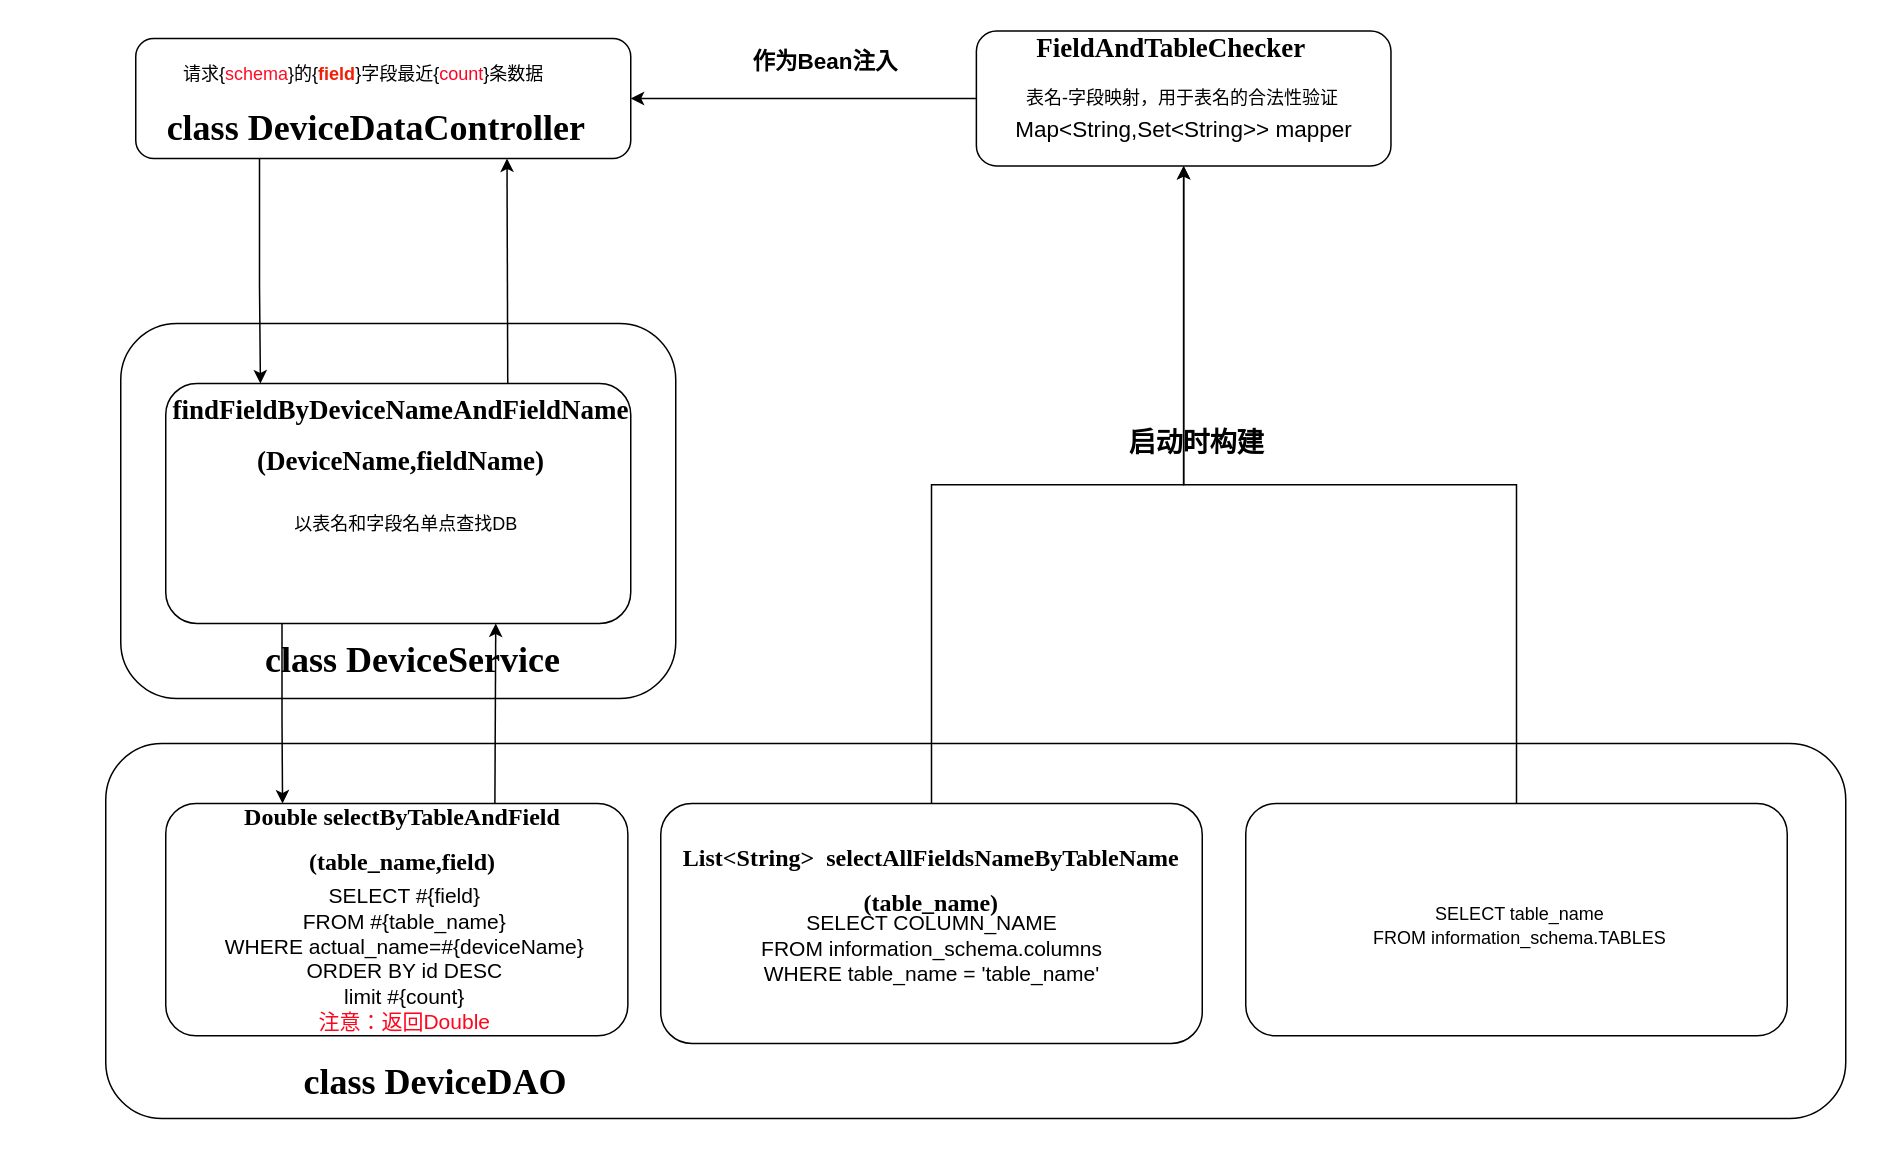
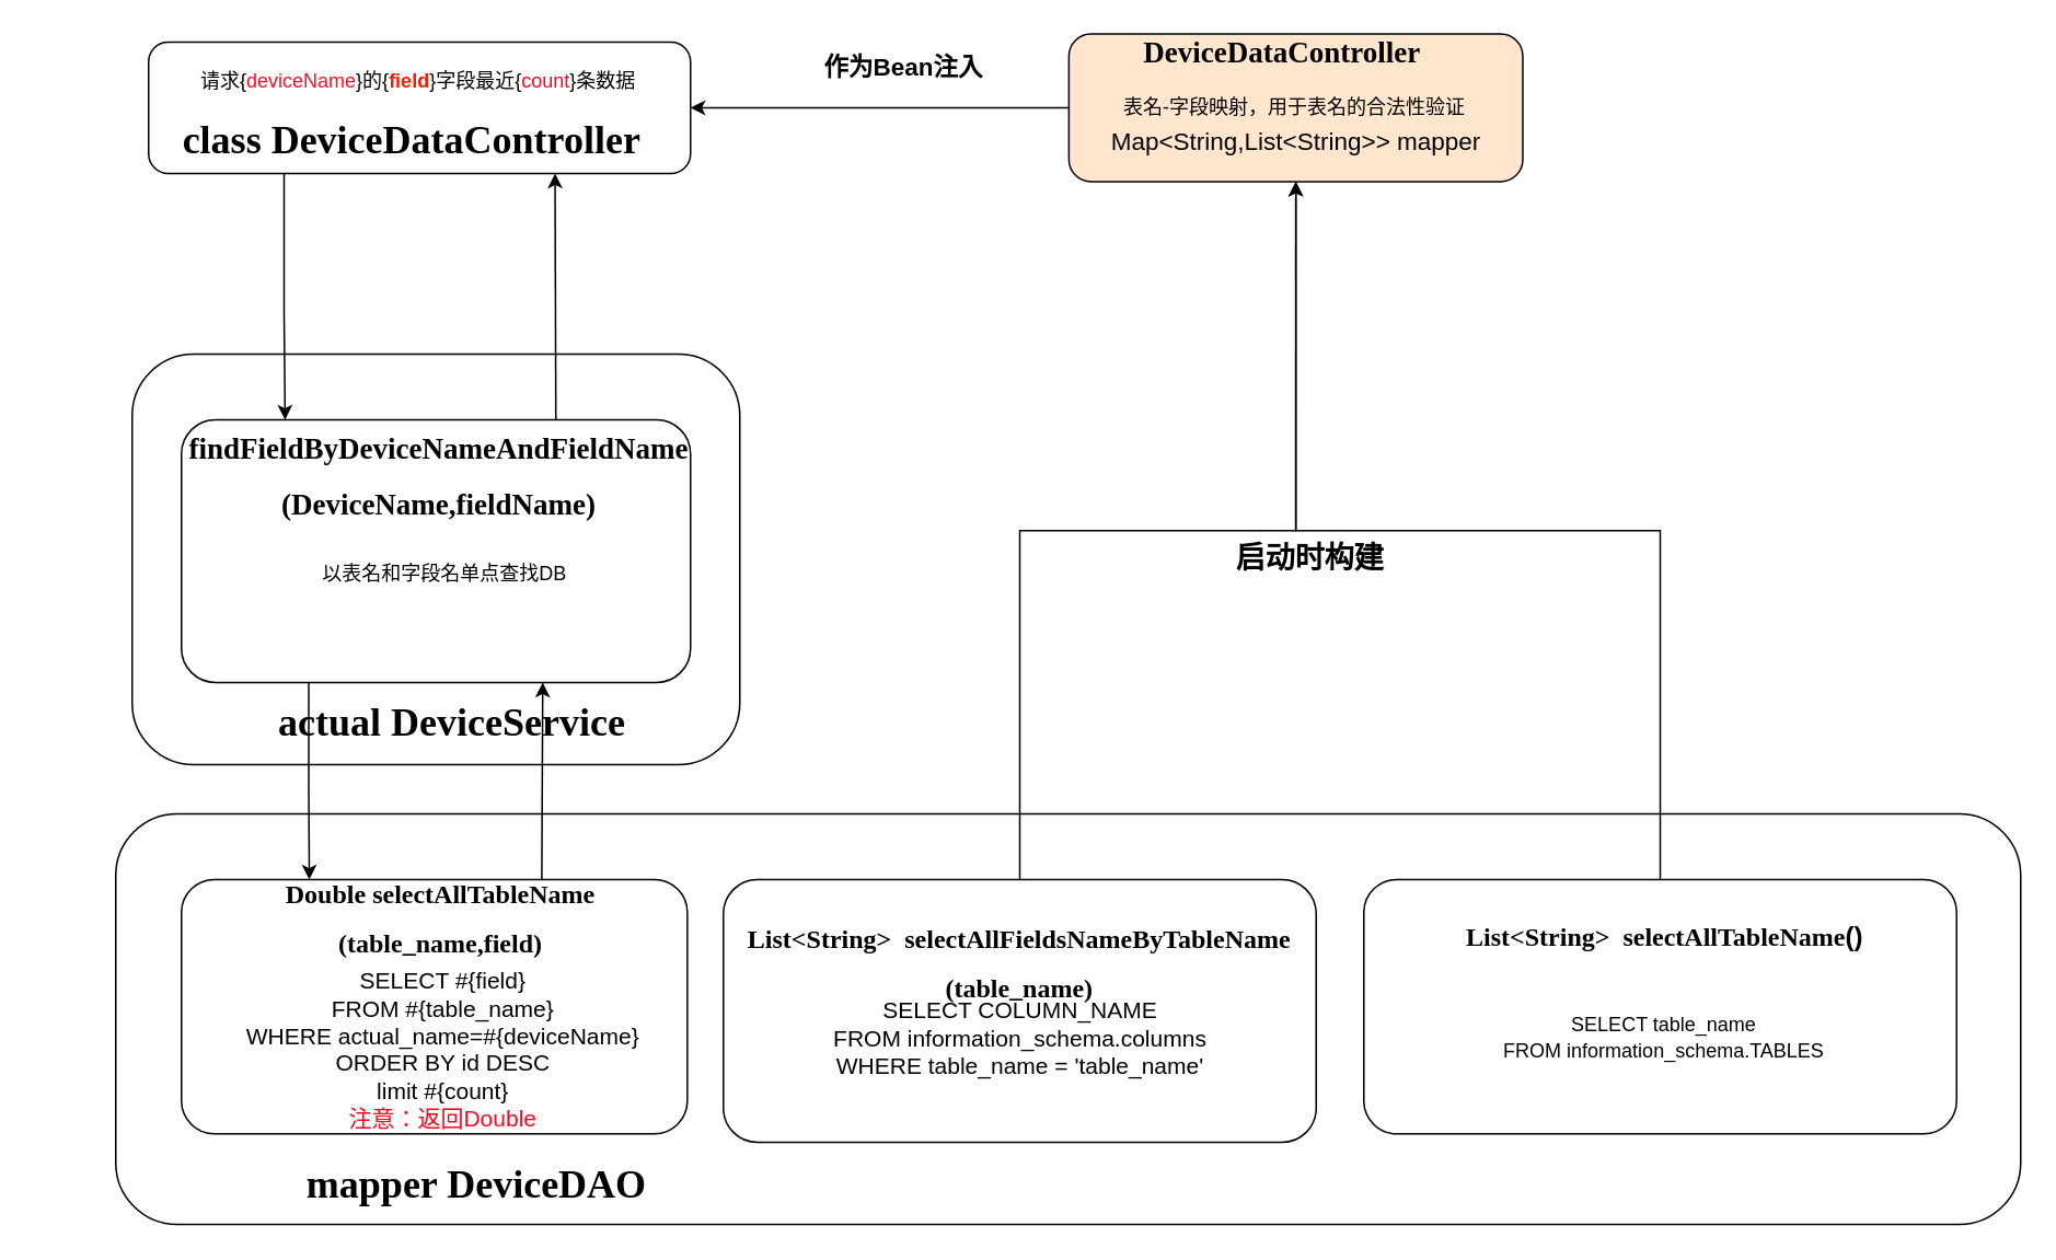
  <mxCell id="0" />
  <mxCell id="1" parent="0" />
  <mxCell id="2" value="" style="rounded=1;whiteSpace=wrap;html=1;" parent="1" vertex="1"><mxGeometry x="70" y="495" width="1160" height="250" as="geometry" /></mxCell>
  <mxCell id="3" value="" style="rounded=1;whiteSpace=wrap;html=1;" parent="1" vertex="1"><mxGeometry x="80" y="215" width="370" height="250" as="geometry" /></mxCell>
- <mxCell id="4" value="&lt;h1 style=&quot;border-color: var(--border-color);&quot;&gt;&lt;font style=&quot;border-color: var(--border-color);&quot; face=&quot;Times New Roman&quot;&gt;class DeviceDAO&lt;/font&gt;&lt;/h1&gt;" style="text;html=1;strokeColor=none;fillColor=none;align=center;verticalAlign=middle;whiteSpace=wrap;rounded=0;" parent="1" vertex="1"><mxGeometry x="20" y="706.29" width="540" height="29.032" as="geometry" /></mxCell>
+ <mxCell id="4" value="&lt;h1 style=&quot;border-color: var(--border-color);&quot;&gt;&lt;font style=&quot;border-color: var(--border-color);&quot; face=&quot;Times New Roman&quot;&gt;mapper DeviceDAO&lt;/font&gt;&lt;/h1&gt;" style="text;html=1;strokeColor=none;fillColor=none;align=center;verticalAlign=middle;whiteSpace=wrap;rounded=0;" parent="1" vertex="1"><mxGeometry x="20" y="706.29" width="540" height="29.032" as="geometry" /></mxCell>
  <mxCell id="5" value="" style="group" parent="1" vertex="1" connectable="0"><mxGeometry x="110" y="535" width="310" height="154.84" as="geometry" /></mxCell>
  <mxCell id="6" value="" style="group" parent="5" vertex="1" connectable="0"><mxGeometry width="310" height="154.84" as="geometry" /></mxCell>
  <mxCell id="7" value="" style="group" parent="6" vertex="1" connectable="0"><mxGeometry width="310" height="154.84" as="geometry" /></mxCell>
  <mxCell id="8" value="" style="rounded=1;whiteSpace=wrap;html=1;arcSize=13;" parent="7" vertex="1"><mxGeometry width="308.075" height="154.84" as="geometry" /></mxCell>
- <mxCell id="9" value="&lt;h1 style=&quot;border-color: var(--border-color); font-size: 16px;&quot;&gt;&lt;font style=&quot;border-color: var(--border-color); font-size: 16px;&quot; face=&quot;Times New Roman&quot;&gt;Double selectByTableAndField&lt;/font&gt;&lt;/h1&gt;&lt;h1 style=&quot;border-color: var(--border-color); font-size: 16px;&quot;&gt;&lt;font style=&quot;border-color: var(--border-color); font-size: 16px;&quot; face=&quot;Times New Roman&quot;&gt;(table_name,field)&lt;/font&gt;&lt;/h1&gt;" style="text;html=1;strokeColor=none;fillColor=none;align=center;verticalAlign=middle;whiteSpace=wrap;rounded=0;fontSize=16;spacing=2;" parent="7" vertex="1"><mxGeometry x="5.776" y="9.677" width="304.224" height="29.032" as="geometry" /></mxCell>
+ <mxCell id="9" value="&lt;h1 style=&quot;border-color: var(--border-color); font-size: 16px;&quot;&gt;&lt;font style=&quot;border-color: var(--border-color); font-size: 16px;&quot; face=&quot;Times New Roman&quot;&gt;Double selectAllTableName&lt;/font&gt;&lt;/h1&gt;&lt;h1 style=&quot;border-color: var(--border-color); font-size: 16px;&quot;&gt;&lt;font style=&quot;border-color: var(--border-color); font-size: 16px;&quot; face=&quot;Times New Roman&quot;&gt;(table_name,field)&lt;/font&gt;&lt;/h1&gt;" style="text;html=1;strokeColor=none;fillColor=none;align=center;verticalAlign=middle;whiteSpace=wrap;rounded=0;fontSize=16;spacing=2;" parent="7" vertex="1"><mxGeometry x="5.776" y="9.677" width="304.224" height="29.032" as="geometry" /></mxCell>
  <mxCell id="10" value="&lt;font style=&quot;font-size: 14px;&quot;&gt;SELECT #{field}&lt;br&gt;FROM #{table_name}&lt;br&gt;WHERE actual_name=#{deviceName}&lt;br&gt;ORDER BY id DESC&lt;br&gt;limit #{count}&lt;br&gt;&lt;font color=&quot;#ff051e&quot;&gt;注意：返回Double&lt;/font&gt;&lt;br&gt;&lt;/font&gt;" style="text;whiteSpace=wrap;html=1;align=center;" parent="7" vertex="1"><mxGeometry x="11" y="47.42" width="297.07" height="60" as="geometry" /></mxCell>
- <mxCell id="11" value="&lt;h1 style=&quot;border-color: var(--border-color);&quot;&gt;&lt;font style=&quot;border-color: var(--border-color);&quot; face=&quot;Times New Roman&quot;&gt;class DeviceService&lt;/font&gt;&lt;/h1&gt;" style="text;html=1;strokeColor=none;fillColor=none;align=center;verticalAlign=middle;whiteSpace=wrap;rounded=0;" parent="1" vertex="1"><mxGeometry x="100" y="425" width="350" height="30" as="geometry" /></mxCell>
+ <mxCell id="11" value="&lt;h1 style=&quot;border-color: var(--border-color);&quot;&gt;&lt;font style=&quot;border-color: var(--border-color);&quot; face=&quot;Times New Roman&quot;&gt;actual DeviceService&lt;/font&gt;&lt;/h1&gt;" style="text;html=1;strokeColor=none;fillColor=none;align=center;verticalAlign=middle;whiteSpace=wrap;rounded=0;" parent="1" vertex="1"><mxGeometry x="100" y="425" width="350" height="30" as="geometry" /></mxCell>
  <mxCell id="12" style="edgeStyle=orthogonalEdgeStyle;rounded=0;orthogonalLoop=1;jettySize=auto;html=1;exitX=0.25;exitY=1;exitDx=0;exitDy=0;entryX=0.201;entryY=-0.667;entryDx=0;entryDy=0;entryPerimeter=0;" parent="1" source="13" target="18" edge="1"><mxGeometry relative="1" as="geometry" /></mxCell>
  <mxCell id="13" value="" style="rounded=1;whiteSpace=wrap;html=1;" parent="1" vertex="1"><mxGeometry x="90" y="25" width="330" height="80" as="geometry" /></mxCell>
- <mxCell id="14" value="请求{&lt;font color=&quot;#ff0d25&quot;&gt;schema&lt;/font&gt;}的{&lt;b&gt;&lt;font color=&quot;#f21f07&quot;&gt;field&lt;/font&gt;&lt;/b&gt;}字段最近{&lt;font color=&quot;#ff0324&quot;&gt;count&lt;/font&gt;}条数据" style="text;whiteSpace=wrap;html=1;" parent="1" vertex="1"><mxGeometry x="120" y="35" width="270" height="30" as="geometry" /></mxCell>
+ <mxCell id="14" value="请求{&lt;font color=&quot;#ff0d25&quot;&gt;deviceName&lt;/font&gt;}的{&lt;b&gt;&lt;font color=&quot;#f21f07&quot;&gt;field&lt;/font&gt;&lt;/b&gt;}字段最近{&lt;font color=&quot;#ff0324&quot;&gt;count&lt;/font&gt;}条数据" style="text;whiteSpace=wrap;html=1;" parent="1" vertex="1"><mxGeometry x="120" y="35" width="270" height="30" as="geometry" /></mxCell>
  <mxCell id="15" value="&lt;h1 style=&quot;border-color: var(--border-color);&quot;&gt;&lt;font style=&quot;border-color: var(--border-color);&quot; face=&quot;Times New Roman&quot;&gt;class DeviceDataController&lt;/font&gt;&lt;/h1&gt;" style="text;html=1;strokeColor=none;fillColor=none;align=center;verticalAlign=middle;whiteSpace=wrap;rounded=0;" parent="1" vertex="1"><mxGeometry x="107.5" y="75" width="285" height="20" as="geometry" /></mxCell>
  <mxCell id="16" style="edgeStyle=orthogonalEdgeStyle;rounded=0;orthogonalLoop=1;jettySize=auto;html=1;exitX=0.25;exitY=1;exitDx=0;exitDy=0;entryX=0.237;entryY=-0.333;entryDx=0;entryDy=0;entryPerimeter=0;" parent="1" source="17" target="9" edge="1"><mxGeometry relative="1" as="geometry" /></mxCell>
  <mxCell id="17" value="" style="rounded=1;whiteSpace=wrap;html=1;arcSize=13;" parent="1" vertex="1"><mxGeometry x="110" y="255" width="310" height="160" as="geometry" /></mxCell>
  <mxCell id="18" value="&lt;h1 style=&quot;border-color: var(--border-color); font-size: 18px;&quot;&gt;&lt;font style=&quot;border-color: var(--border-color); font-size: 18px;&quot; face=&quot;Times New Roman&quot;&gt;findFieldByDeviceNameAndFieldName&lt;/font&gt;&lt;/h1&gt;&lt;h1 style=&quot;border-color: var(--border-color); font-size: 18px;&quot;&gt;&lt;font style=&quot;border-color: var(--border-color); font-size: 18px;&quot; face=&quot;Times New Roman&quot;&gt;(DeviceName,fieldName)&lt;/font&gt;&lt;/h1&gt;" style="text;html=1;strokeColor=none;fillColor=none;align=center;verticalAlign=middle;whiteSpace=wrap;rounded=0;fontSize=18;" parent="1" vertex="1"><mxGeometry x="110.003" y="275" width="314.037" height="30.0" as="geometry" /></mxCell>
  <mxCell id="19" value="以表名和字段名单点查找DB" style="text;whiteSpace=wrap;html=1;align=center;" parent="1" vertex="1"><mxGeometry x="116.678" y="335" width="306.653" height="40" as="geometry" /></mxCell>
  <mxCell id="20" value="" style="endArrow=classic;html=1;rounded=0;entryX=0.75;entryY=1;entryDx=0;entryDy=0;" parent="1" target="13" edge="1"><mxGeometry width="50" height="50" relative="1" as="geometry"><mxPoint x="338" y="255" as="sourcePoint" /><mxPoint x="390" y="205" as="targetPoint" /></mxGeometry></mxCell>
  <mxCell id="21" value="" style="endArrow=classic;html=1;rounded=0;" parent="1" edge="1"><mxGeometry width="50" height="50" relative="1" as="geometry"><mxPoint x="329.43" y="535" as="sourcePoint" /><mxPoint x="330" y="415" as="targetPoint" /></mxGeometry></mxCell>
  <mxCell id="22" value="" style="group" parent="1" vertex="1" connectable="0"><mxGeometry x="830" y="535" width="361" height="154.84" as="geometry" /></mxCell>
  <mxCell id="23" value="" style="group" parent="22" vertex="1" connectable="0"><mxGeometry width="361" height="154.84" as="geometry" /></mxCell>
  <mxCell id="24" value="" style="group" parent="23" vertex="1" connectable="0"><mxGeometry width="361" height="154.84" as="geometry" /></mxCell>
  <mxCell id="25" value="" style="rounded=1;whiteSpace=wrap;html=1;arcSize=13;" parent="24" vertex="1"><mxGeometry width="361" height="154.84" as="geometry" /></mxCell>
- <mxCell id="27" value="&lt;font style=&quot;&quot;&gt;SELECT table_name &lt;br&gt;FROM information_schema.TABLES&lt;span style=&quot;font-size: 14px;&quot;&gt;&lt;/span&gt;&lt;br&gt;&lt;/font&gt;" style="text;whiteSpace=wrap;html=1;align=center;" parent="24" vertex="1"><mxGeometry x="38.403" y="60" width="289.844" height="60" as="geometry" /></mxCell>
+ <mxCell id="26" value="&lt;h1 style=&quot;border-color: var(--border-color); font-size: 16px;&quot;&gt;&lt;font style=&quot;border-color: var(--border-color); font-size: 16px;&quot; face=&quot;Times New Roman&quot;&gt;List&amp;lt;String&amp;gt;&amp;nbsp; selectAllTableName&lt;/font&gt;()&lt;/h1&gt;" style="text;html=1;strokeColor=none;fillColor=none;align=center;verticalAlign=middle;whiteSpace=wrap;rounded=0;fontSize=16;spacing=2;" parent="24" vertex="1"><mxGeometry x="5.639" y="20.0" width="355.361" height="29.03" as="geometry" /></mxCell>
+ <mxCell id="27" value="&lt;font style=&quot;&quot;&gt;SELECT table_name &lt;br&gt;FROM information_schema.TABLES&lt;span style=&quot;font-size: 14px;&quot;&gt;&lt;/span&gt;&lt;br&gt;&lt;/font&gt;" style="text;whiteSpace=wrap;html=1;align=center;" parent="24" vertex="1"><mxGeometry x="38.403" y="75" width="289.844" height="60" as="geometry" /></mxCell>
  <mxCell id="28" value="" style="group" vertex="1" connectable="0" parent="1"><mxGeometry x="644" y="20" width="306" height="110" as="geometry" /></mxCell>
  <mxCell id="29" value="" style="group" vertex="1" connectable="0" parent="28"><mxGeometry x="-8.39" width="306" height="90.0" as="geometry" /></mxCell>
- <mxCell id="30" value="表名-字段映射，用于表名的合法性验证" style="rounded=1;whiteSpace=wrap;html=1;" parent="29" vertex="1"><mxGeometry x="14.806" width="276.387" height="90.0" as="geometry" /></mxCell>
- <mxCell id="31" value="&lt;h1 style=&quot;border-color: var(--border-color); font-size: 18px;&quot;&gt;&lt;font face=&quot;Times New Roman&quot;&gt;FieldAndTableChecker&lt;/font&gt;&lt;/h1&gt;" style="text;html=1;strokeColor=none;fillColor=none;align=center;verticalAlign=middle;whiteSpace=wrap;rounded=0;fontSize=18;" parent="29" vertex="1"><mxGeometry x="8.39" y="0.001" width="272.932" height="23.54" as="geometry" /></mxCell>
- <mxCell id="32" value="&lt;font style=&quot;font-size: 15px;&quot;&gt;Map&amp;lt;String,Set&amp;lt;String&amp;gt;&amp;gt; mapper&lt;/font&gt;" style="text;html=1;strokeColor=none;fillColor=none;align=center;verticalAlign=middle;whiteSpace=wrap;rounded=0;fontSize=15;" vertex="1" parent="29"><mxGeometry y="60" width="306" height="10" as="geometry" /></mxCell>
+ <mxCell id="30" value="表名-字段映射，用于表名的合法性验证" style="rounded=1;whiteSpace=wrap;html=1;fillColor=#ffe6cc;" parent="29" vertex="1"><mxGeometry x="14.806" width="276.387" height="90.0" as="geometry" /></mxCell>
+ <mxCell id="31" value="&lt;h1 style=&quot;border-color: var(--border-color); font-size: 18px;&quot;&gt;&lt;font face=&quot;Times New Roman&quot;&gt;DeviceDataController&lt;/font&gt;&lt;/h1&gt;" style="text;html=1;strokeColor=none;fillColor=none;align=center;verticalAlign=middle;whiteSpace=wrap;rounded=0;fontSize=18;" parent="29" vertex="1"><mxGeometry x="8.39" y="0.001" width="272.932" height="23.54" as="geometry" /></mxCell>
+ <mxCell id="32" value="&lt;font style=&quot;font-size: 15px;&quot;&gt;Map&amp;lt;String,List&amp;lt;String&amp;gt;&amp;gt; mapper&lt;/font&gt;" style="text;html=1;strokeColor=none;fillColor=none;align=center;verticalAlign=middle;whiteSpace=wrap;rounded=0;fontSize=15;" vertex="1" parent="29"><mxGeometry y="60" width="306" height="10" as="geometry" /></mxCell>
  <mxCell id="33" style="edgeStyle=orthogonalEdgeStyle;rounded=0;orthogonalLoop=1;jettySize=auto;html=1;exitX=0.5;exitY=0;exitDx=0;exitDy=0;entryX=0.5;entryY=1;entryDx=0;entryDy=0;" edge="1" parent="1" source="34" target="30"><mxGeometry relative="1" as="geometry"><mxPoint x="740" y="165" as="targetPoint" /></mxGeometry></mxCell>
  <mxCell id="34" value="" style="rounded=1;whiteSpace=wrap;html=1;arcSize=13;" parent="1" vertex="1"><mxGeometry x="440" y="535" width="361" height="160" as="geometry" /></mxCell>
  <mxCell id="35" value="&lt;h1 style=&quot;border-color: var(--border-color); font-size: 16px;&quot;&gt;&lt;font style=&quot;border-color: var(--border-color); font-size: 16px;&quot; face=&quot;Times New Roman&quot;&gt;List&amp;lt;String&amp;gt;&amp;nbsp; selectAllFieldsNameByTableName&lt;/font&gt;&lt;/h1&gt;&lt;h1 style=&quot;border-color: var(--border-color); font-size: 16px;&quot;&gt;&lt;font style=&quot;border-color: var(--border-color); font-size: 16px;&quot; face=&quot;Times New Roman&quot;&gt;(table_name)&lt;/font&gt;&lt;/h1&gt;" style="text;html=1;strokeColor=none;fillColor=none;align=center;verticalAlign=middle;whiteSpace=wrap;rounded=0;fontSize=16;spacing=2;" parent="1" vertex="1"><mxGeometry x="442.819" y="571.13" width="355.361" height="29.03" as="geometry" /></mxCell>
  <mxCell id="36" value="&lt;font style=&quot;font-size: 14px;&quot;&gt;SELECT COLUMN_NAME &lt;br&gt;FROM information_schema.columns &lt;br&gt;WHERE table_name = 'table_name'&lt;br&gt;&lt;/font&gt;" style="text;whiteSpace=wrap;html=1;align=center;" parent="1" vertex="1"><mxGeometry x="475.583" y="600.16" width="289.844" height="60" as="geometry" /></mxCell>
- <mxCell id="37" value="&lt;h2&gt;启动时构建&lt;/h2&gt;" style="text;html=1;strokeColor=none;fillColor=none;align=center;verticalAlign=middle;whiteSpace=wrap;rounded=0;" vertex="1" parent="1"><mxGeometry x="733.62" y="280" width="126.75" height="30" as="geometry" /></mxCell>
+ <mxCell id="37" value="&lt;h2&gt;启动时构建&lt;/h2&gt;" style="text;html=1;strokeColor=none;fillColor=none;align=center;verticalAlign=middle;whiteSpace=wrap;rounded=0;" vertex="1" parent="1"><mxGeometry x="733.62" y="325" width="126.75" height="30" as="geometry" /></mxCell>
  <mxCell id="38" style="edgeStyle=orthogonalEdgeStyle;rounded=0;orthogonalLoop=1;jettySize=auto;html=1;exitX=0.5;exitY=0;exitDx=0;exitDy=0;" edge="1" parent="1" source="25" target="30"><mxGeometry relative="1" as="geometry" /></mxCell>
  <mxCell id="39" style="edgeStyle=orthogonalEdgeStyle;rounded=0;orthogonalLoop=1;jettySize=auto;html=1;exitX=0;exitY=0.5;exitDx=0;exitDy=0;entryX=1;entryY=0.5;entryDx=0;entryDy=0;" edge="1" parent="1" source="30" target="13"><mxGeometry relative="1" as="geometry" /></mxCell>
  <mxCell id="40" value="作为Bean注入" style="text;html=1;strokeColor=none;fillColor=none;align=center;verticalAlign=middle;whiteSpace=wrap;rounded=0;fontSize=15;fontStyle=1" vertex="1" parent="1"><mxGeometry x="500" y="25" width="100" height="30" as="geometry" /></mxCell>
